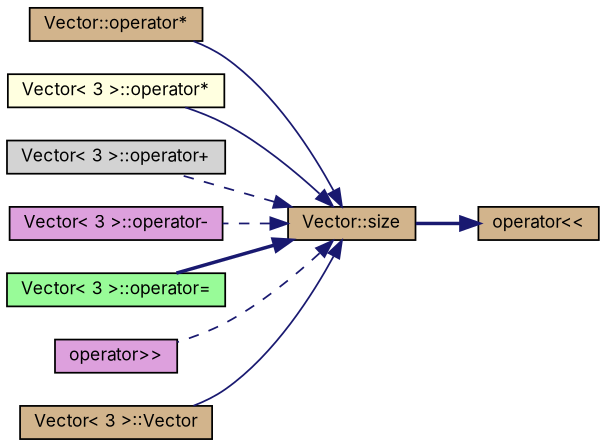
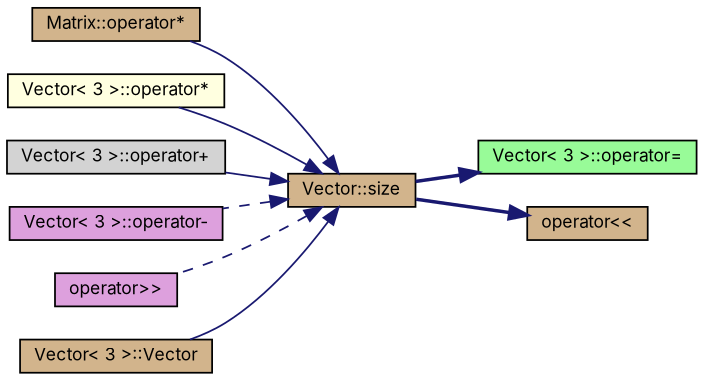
  digraph {
    fontname=Inter
    rankdir=RL
    node [color=black fillcolor=tan fontname=Inter fontsize=10 shape=record style=filled]
    edge [color=midnightblue dir=back fontname=Inter fontsize=10 labelfontname=Helvetica labelfontsize=10 style=solid]
    n1 [fontcolor=black height=0.2 label="Vector::size" width=0.4]
-   n2 [height=0.2 label="Vector::operator*" width=0.4]
+   n2 [height=0.2 label="Matrix::operator*" width=0.4]
    n3 [fillcolor=lightyellow height=0.2 label="Vector\< 3 \>::operator*" width=0.4]
    n4 [fillcolor=lightgrey height=0.2 label="Vector\< 3 \>::operator+" width=0.4]
    n5 [fillcolor=plum height=0.2 label="Vector\< 3 \>::operator-" width=0.4]
    n6 [fillcolor=palegreen height=0.2 label="Vector\< 3 \>::operator=" width=0.4]
    n7 [fillcolor=plum height=0.2 label="operator\>\>" width=0.4]
    n8 [height=0.2 label="Vector\< 3 \>::Vector" width=0.4]
    n9 [height=0.2 label="operator\<\<" width=0.4]
    n1 -> n2
    n1 -> n3
-   n1 -> n4 [style=dashed]
+   n1 -> n4
    n1 -> n5 [style=dashed]
-   n1 -> n6 [style=bold]
+   n6 -> n1 [style=bold]
    n1 -> n7 [style=dashed]
    n1 -> n8
    n9 -> n1 [style=bold]
  }
